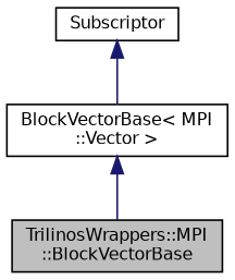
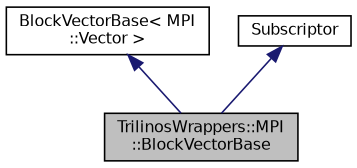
  digraph {
    node [color=black fillcolor=white fontname=Helvetica fontsize=10 shape=record style=filled]
    edge [color=midnightblue dir=back fontname=Helvetica fontsize=10 labelfontname=Helvetica labelfontsize=10 style=solid]
    n1 [fillcolor=grey75 fontcolor=black height=0.2 label="TrilinosWrappers::MPI\l::BlockVectorBase" width=0.4]
    n2 [height=0.2 label="BlockVectorBase\< MPI\l::Vector \>" width=0.4]
    n3 [height=0.2 label=Subscriptor width=0.4]
    n2 -> n1
-   n3 -> n2
+   n3 -> n1
  }
